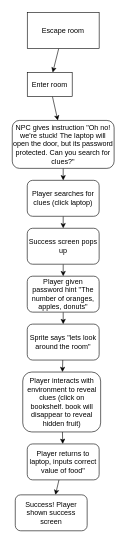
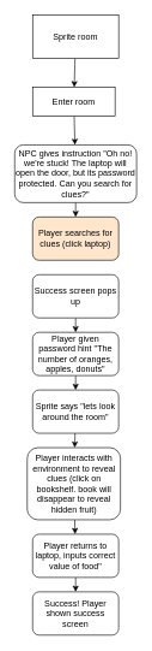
  <mxCell id="0" />
  <mxCell id="1" parent="0" />
  <mxCell id="2" value="" style="edgeStyle=none;html=1;" edge="1" parent="1" source="3" target="5"><mxGeometry relative="1" as="geometry" /></mxCell>
- <mxCell id="3" value="Escape room" style="whiteSpace=wrap;html=1;" vertex="1" parent="1"><mxGeometry x="45" y="20" width="120" height="60" as="geometry" /></mxCell>
+ <mxCell id="3" value="Sprite room" style="whiteSpace=wrap;html=1;" vertex="1" parent="1"><mxGeometry x="45" y="20" width="120" height="60" as="geometry" /></mxCell>
  <mxCell id="4" value="" style="edgeStyle=none;html=1;" edge="1" parent="1" source="5" target="7"><mxGeometry relative="1" as="geometry" /></mxCell>
- <mxCell id="5" value="Enter room" style="whiteSpace=wrap;html=1;" vertex="1" parent="1"><mxGeometry x="45" y="120" width="75" height="40" as="geometry" /></mxCell>
+ <mxCell id="5" value="Enter room" style="whiteSpace=wrap;html=1;" vertex="1" parent="1"><mxGeometry x="45" y="120" width="115" height="40" as="geometry" /></mxCell>
  <mxCell id="6" value="" style="edgeStyle=none;html=1;" edge="1" parent="1" source="7" target="9"><mxGeometry relative="1" as="geometry" /></mxCell>
  <mxCell id="7" value="NPC gives instruction &quot;Oh no! we're stuck! The laptop will open the door, but its password protected. Can you search for clues?&quot;" style="rounded=1;whiteSpace=wrap;html=1;" vertex="1" parent="1"><mxGeometry x="20" y="200" width="170" height="80" as="geometry" /></mxCell>
- <mxCell id="8" value="" style="edgeStyle=none;html=1;" edge="1" parent="1" source="9" target="11"><mxGeometry relative="1" as="geometry" /></mxCell>
- <mxCell id="9" value="Player searches for clues (click laptop)" style="whiteSpace=wrap;html=1;rounded=1;" vertex="1" parent="1"><mxGeometry x="45" y="300" width="120" height="60" as="geometry" /></mxCell>
+ <mxCell id="9" value="Player searches for clues (click laptop)" style="whiteSpace=wrap;html=1;rounded=1;fillColor=#ffe6cc;" vertex="1" parent="1"><mxGeometry x="45" y="300" width="120" height="60" as="geometry" /></mxCell>
  <mxCell id="10" value="" style="edgeStyle=none;html=1;" edge="1" parent="1" source="11" target="13"><mxGeometry relative="1" as="geometry" /></mxCell>
  <mxCell id="11" value="Success screen pops up" style="whiteSpace=wrap;html=1;rounded=1;" vertex="1" parent="1"><mxGeometry x="45" y="380" width="120" height="60" as="geometry" /></mxCell>
  <mxCell id="12" value="" style="edgeStyle=none;html=1;" edge="1" parent="1" source="13" target="15"><mxGeometry relative="1" as="geometry" /></mxCell>
  <mxCell id="13" value="Player given password hint &quot;The number of oranges, apples, donuts&quot;" style="whiteSpace=wrap;html=1;rounded=1;" vertex="1" parent="1"><mxGeometry x="45" y="460" width="120" height="60" as="geometry" /></mxCell>
  <mxCell id="14" value="" style="edgeStyle=none;html=1;" edge="1" parent="1" source="15" target="17"><mxGeometry relative="1" as="geometry" /></mxCell>
  <mxCell id="15" value="Sprite says &quot;lets look around the room&quot;" style="whiteSpace=wrap;html=1;rounded=1;" vertex="1" parent="1"><mxGeometry x="45" y="540" width="120" height="60" as="geometry" /></mxCell>
  <mxCell id="16" value="" style="edgeStyle=none;html=1;" edge="1" parent="1" source="17" target="19"><mxGeometry relative="1" as="geometry" /></mxCell>
  <mxCell id="17" value="Player interacts with environment to reveal clues (click on bookshelf. book will disappear to reveal hidden fruit)" style="whiteSpace=wrap;html=1;rounded=1;" vertex="1" parent="1"><mxGeometry x="37.5" y="620" width="130" height="100" as="geometry" /></mxCell>
  <mxCell id="18" value="" style="edgeStyle=none;html=1;" edge="1" parent="1" source="19" target="20"><mxGeometry relative="1" as="geometry" /></mxCell>
  <mxCell id="19" value="Player returns to laptop, inputs correct value of food&quot;" style="whiteSpace=wrap;html=1;rounded=1;" vertex="1" parent="1"><mxGeometry x="45" y="740" width="120" height="60" as="geometry" /></mxCell>
- <mxCell id="20" value="Success! Player shown success screen" style="whiteSpace=wrap;html=1;rounded=1;" vertex="1" parent="1"><mxGeometry x="25" y="825" width="120" height="60" as="geometry" /></mxCell>
+ <mxCell id="20" value="Success! Player shown success screen" style="whiteSpace=wrap;html=1;rounded=1;" vertex="1" parent="1"><mxGeometry x="45" y="820" width="120" height="60" as="geometry" /></mxCell>
